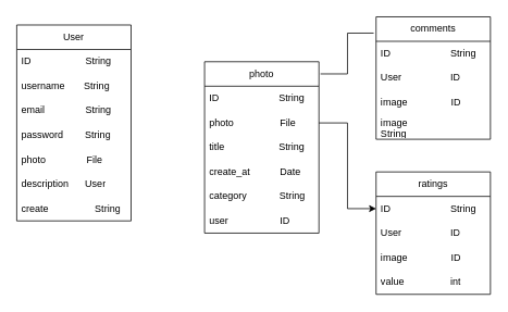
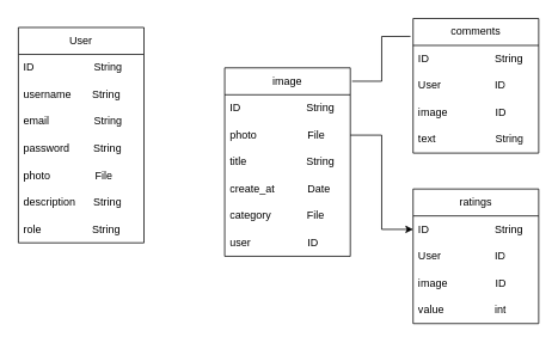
  <mxCell id="0" />
  <mxCell id="1" parent="0" />
  <mxCell id="2" value="User" style="swimlane;fontStyle=0;childLayout=stackLayout;horizontal=1;startSize=30;horizontalStack=0;resizeParent=1;resizeParentMax=0;resizeLast=0;collapsible=1;marginBottom=0;whiteSpace=wrap;html=1;" vertex="1" parent="1"><mxGeometry x="20" y="30" width="140" height="240" as="geometry" /></mxCell>
  <mxCell id="3" value="ID&amp;nbsp; &amp;nbsp; &amp;nbsp; &amp;nbsp; &amp;nbsp; &amp;nbsp; &amp;nbsp; &amp;nbsp; &amp;nbsp; &amp;nbsp; String&amp;nbsp;" style="text;strokeColor=none;fillColor=none;align=left;verticalAlign=middle;spacingLeft=4;spacingRight=4;overflow=hidden;points=[[0,0.5],[1,0.5]];portConstraint=eastwest;rotatable=0;whiteSpace=wrap;html=1;" vertex="1" parent="2"><mxGeometry y="30" width="140" height="30" as="geometry" /></mxCell>
  <mxCell id="4" value="username&amp;nbsp; &amp;nbsp; &amp;nbsp; &amp;nbsp;String" style="text;strokeColor=none;fillColor=none;align=left;verticalAlign=middle;spacingLeft=4;spacingRight=4;overflow=hidden;points=[[0,0.5],[1,0.5]];portConstraint=eastwest;rotatable=0;whiteSpace=wrap;html=1;" vertex="1" parent="2"><mxGeometry y="60" width="140" height="30" as="geometry" /></mxCell>
  <mxCell id="5" value="email&amp;nbsp; &amp;nbsp; &amp;nbsp; &amp;nbsp; &amp;nbsp; &amp;nbsp; &amp;nbsp; &amp;nbsp;String" style="text;strokeColor=none;fillColor=none;align=left;verticalAlign=middle;spacingLeft=4;spacingRight=4;overflow=hidden;points=[[0,0.5],[1,0.5]];portConstraint=eastwest;rotatable=0;whiteSpace=wrap;html=1;" vertex="1" parent="2"><mxGeometry y="90" width="140" height="30" as="geometry" /></mxCell>
  <mxCell id="6" value="password&amp;nbsp; &amp;nbsp; &amp;nbsp; &amp;nbsp; String" style="text;strokeColor=none;fillColor=none;align=left;verticalAlign=middle;spacingLeft=4;spacingRight=4;overflow=hidden;points=[[0,0.5],[1,0.5]];portConstraint=eastwest;rotatable=0;whiteSpace=wrap;html=1;" vertex="1" parent="2"><mxGeometry y="120" width="140" height="30" as="geometry" /></mxCell>
  <mxCell id="7" value="photo&amp;nbsp; &amp;nbsp; &amp;nbsp; &amp;nbsp; &amp;nbsp; &amp;nbsp; &amp;nbsp; &amp;nbsp;File" style="text;strokeColor=none;fillColor=none;align=left;verticalAlign=middle;spacingLeft=4;spacingRight=4;overflow=hidden;points=[[0,0.5],[1,0.5]];portConstraint=eastwest;rotatable=0;whiteSpace=wrap;html=1;" vertex="1" parent="2"><mxGeometry y="150" width="140" height="30" as="geometry" /></mxCell>
- <mxCell id="8" value="description&amp;nbsp; &amp;nbsp; &amp;nbsp; User" style="text;strokeColor=none;fillColor=none;align=left;verticalAlign=middle;spacingLeft=4;spacingRight=4;overflow=hidden;points=[[0,0.5],[1,0.5]];portConstraint=eastwest;rotatable=0;whiteSpace=wrap;html=1;" vertex="1" parent="2"><mxGeometry y="180" width="140" height="30" as="geometry" /></mxCell>
- <mxCell id="9" value="create&amp;nbsp; &amp;nbsp; &amp;nbsp; &amp;nbsp; &amp;nbsp; &amp;nbsp; &amp;nbsp; &amp;nbsp; &amp;nbsp;String" style="text;strokeColor=none;fillColor=none;align=left;verticalAlign=middle;spacingLeft=4;spacingRight=4;overflow=hidden;points=[[0,0.5],[1,0.5]];portConstraint=eastwest;rotatable=0;whiteSpace=wrap;html=1;" vertex="1" parent="2"><mxGeometry y="210" width="140" height="30" as="geometry" /></mxCell>
- <mxCell id="10" value="photo" style="swimlane;fontStyle=0;childLayout=stackLayout;horizontal=1;startSize=30;horizontalStack=0;resizeParent=1;resizeParentMax=0;resizeLast=0;collapsible=1;marginBottom=0;whiteSpace=wrap;html=1;" vertex="1" parent="1"><mxGeometry x="250" y="75" width="140" height="210" as="geometry" /></mxCell>
+ <mxCell id="8" value="description&amp;nbsp; &amp;nbsp; &amp;nbsp; String" style="text;strokeColor=none;fillColor=none;align=left;verticalAlign=middle;spacingLeft=4;spacingRight=4;overflow=hidden;points=[[0,0.5],[1,0.5]];portConstraint=eastwest;rotatable=0;whiteSpace=wrap;html=1;" vertex="1" parent="2"><mxGeometry y="180" width="140" height="30" as="geometry" /></mxCell>
+ <mxCell id="9" value="role&amp;nbsp; &amp;nbsp; &amp;nbsp; &amp;nbsp; &amp;nbsp; &amp;nbsp; &amp;nbsp; &amp;nbsp; &amp;nbsp;String" style="text;strokeColor=none;fillColor=none;align=left;verticalAlign=middle;spacingLeft=4;spacingRight=4;overflow=hidden;points=[[0,0.5],[1,0.5]];portConstraint=eastwest;rotatable=0;whiteSpace=wrap;html=1;" vertex="1" parent="2"><mxGeometry y="210" width="140" height="30" as="geometry" /></mxCell>
+ <mxCell id="10" value="image" style="swimlane;fontStyle=0;childLayout=stackLayout;horizontal=1;startSize=30;horizontalStack=0;resizeParent=1;resizeParentMax=0;resizeLast=0;collapsible=1;marginBottom=0;whiteSpace=wrap;html=1;" vertex="1" parent="1"><mxGeometry x="250" y="75" width="140" height="210" as="geometry" /></mxCell>
  <mxCell id="11" value="ID&amp;nbsp; &amp;nbsp; &amp;nbsp; &amp;nbsp; &amp;nbsp; &amp;nbsp; &amp;nbsp; &amp;nbsp; &amp;nbsp; &amp;nbsp; &amp;nbsp; String" style="text;strokeColor=none;fillColor=none;align=left;verticalAlign=middle;spacingLeft=4;spacingRight=4;overflow=hidden;points=[[0,0.5],[1,0.5]];portConstraint=eastwest;rotatable=0;whiteSpace=wrap;html=1;" vertex="1" parent="10"><mxGeometry y="30" width="140" height="30" as="geometry" /></mxCell>
  <mxCell id="12" value="photo&amp;nbsp; &amp;nbsp; &amp;nbsp; &amp;nbsp; &amp;nbsp; &amp;nbsp; &amp;nbsp; &amp;nbsp; &amp;nbsp;File" style="text;strokeColor=none;fillColor=none;align=left;verticalAlign=middle;spacingLeft=4;spacingRight=4;overflow=hidden;points=[[0,0.5],[1,0.5]];portConstraint=eastwest;rotatable=0;whiteSpace=wrap;html=1;" vertex="1" parent="10"><mxGeometry y="60" width="140" height="30" as="geometry" /></mxCell>
  <mxCell id="13" value="title&amp;nbsp; &amp;nbsp; &amp;nbsp; &amp;nbsp; &amp;nbsp; &amp;nbsp; &amp;nbsp; &amp;nbsp; &amp;nbsp; &amp;nbsp; String" style="text;strokeColor=none;fillColor=none;align=left;verticalAlign=middle;spacingLeft=4;spacingRight=4;overflow=hidden;points=[[0,0.5],[1,0.5]];portConstraint=eastwest;rotatable=0;whiteSpace=wrap;html=1;" vertex="1" parent="10"><mxGeometry y="90" width="140" height="30" as="geometry" /></mxCell>
  <mxCell id="14" value="create_at&amp;nbsp; &amp;nbsp; &amp;nbsp; &amp;nbsp; &amp;nbsp; &amp;nbsp;Date" style="text;strokeColor=none;fillColor=none;align=left;verticalAlign=middle;spacingLeft=4;spacingRight=4;overflow=hidden;points=[[0,0.5],[1,0.5]];portConstraint=eastwest;rotatable=0;whiteSpace=wrap;html=1;" vertex="1" parent="10"><mxGeometry y="120" width="140" height="30" as="geometry" /></mxCell>
- <mxCell id="15" value="category&amp;nbsp; &amp;nbsp; &amp;nbsp; &amp;nbsp; &amp;nbsp; &amp;nbsp; String" style="text;strokeColor=none;fillColor=none;align=left;verticalAlign=middle;spacingLeft=4;spacingRight=4;overflow=hidden;points=[[0,0.5],[1,0.5]];portConstraint=eastwest;rotatable=0;whiteSpace=wrap;html=1;" vertex="1" parent="10"><mxGeometry y="150" width="140" height="30" as="geometry" /></mxCell>
+ <mxCell id="15" value="category&amp;nbsp; &amp;nbsp; &amp;nbsp; &amp;nbsp; &amp;nbsp; &amp;nbsp; File" style="text;strokeColor=none;fillColor=none;align=left;verticalAlign=middle;spacingLeft=4;spacingRight=4;overflow=hidden;points=[[0,0.5],[1,0.5]];portConstraint=eastwest;rotatable=0;whiteSpace=wrap;html=1;" vertex="1" parent="10"><mxGeometry y="150" width="140" height="30" as="geometry" /></mxCell>
  <mxCell id="16" value="user&amp;nbsp; &amp;nbsp; &amp;nbsp; &amp;nbsp; &amp;nbsp; &amp;nbsp; &amp;nbsp; &amp;nbsp; &amp;nbsp; &amp;nbsp;ID" style="text;strokeColor=none;fillColor=none;align=left;verticalAlign=middle;spacingLeft=4;spacingRight=4;overflow=hidden;points=[[0,0.5],[1,0.5]];portConstraint=eastwest;rotatable=0;whiteSpace=wrap;html=1;" vertex="1" parent="10"><mxGeometry y="180" width="140" height="30" as="geometry" /></mxCell>
  <mxCell id="17" value="comments" style="swimlane;fontStyle=0;childLayout=stackLayout;horizontal=1;startSize=30;horizontalStack=0;resizeParent=1;resizeParentMax=0;resizeLast=0;collapsible=1;marginBottom=0;whiteSpace=wrap;html=1;" vertex="1" parent="1"><mxGeometry x="460" y="20" width="140" height="150" as="geometry" /></mxCell>
  <mxCell id="18" value="ID&amp;nbsp; &amp;nbsp; &amp;nbsp; &amp;nbsp; &amp;nbsp; &amp;nbsp; &amp;nbsp; &amp;nbsp; &amp;nbsp; &amp;nbsp; &amp;nbsp; String" style="text;strokeColor=none;fillColor=none;align=left;verticalAlign=middle;spacingLeft=4;spacingRight=4;overflow=hidden;points=[[0,0.5],[1,0.5]];portConstraint=eastwest;rotatable=0;whiteSpace=wrap;html=1;" vertex="1" parent="17"><mxGeometry y="30" width="140" height="30" as="geometry" /></mxCell>
  <mxCell id="19" value="User&amp;nbsp; &amp;nbsp; &amp;nbsp; &amp;nbsp; &amp;nbsp; &amp;nbsp; &amp;nbsp; &amp;nbsp; &amp;nbsp; ID" style="text;strokeColor=none;fillColor=none;align=left;verticalAlign=middle;spacingLeft=4;spacingRight=4;overflow=hidden;points=[[0,0.5],[1,0.5]];portConstraint=eastwest;rotatable=0;whiteSpace=wrap;html=1;" vertex="1" parent="17"><mxGeometry y="60" width="140" height="30" as="geometry" /></mxCell>
  <mxCell id="20" value="image&amp;nbsp; &amp;nbsp; &amp;nbsp; &amp;nbsp; &amp;nbsp; &amp;nbsp; &amp;nbsp; &amp;nbsp; ID" style="text;strokeColor=none;fillColor=none;align=left;verticalAlign=middle;spacingLeft=4;spacingRight=4;overflow=hidden;points=[[0,0.5],[1,0.5]];portConstraint=eastwest;rotatable=0;whiteSpace=wrap;html=1;" vertex="1" parent="17"><mxGeometry y="90" width="140" height="30" as="geometry" /></mxCell>
- <mxCell id="21" value="image&amp;nbsp; &amp;nbsp; &amp;nbsp; &amp;nbsp; &amp;nbsp; &amp;nbsp; &amp;nbsp; &amp;nbsp; &amp;nbsp; &amp;nbsp; String" style="text;strokeColor=none;fillColor=none;align=left;verticalAlign=middle;spacingLeft=4;spacingRight=4;overflow=hidden;points=[[0,0.5],[1,0.5]];portConstraint=eastwest;rotatable=0;whiteSpace=wrap;html=1;" vertex="1" parent="17"><mxGeometry y="120" width="140" height="30" as="geometry" /></mxCell>
+ <mxCell id="21" value="text&amp;nbsp; &amp;nbsp; &amp;nbsp; &amp;nbsp; &amp;nbsp; &amp;nbsp; &amp;nbsp; &amp;nbsp; &amp;nbsp; &amp;nbsp; String" style="text;strokeColor=none;fillColor=none;align=left;verticalAlign=middle;spacingLeft=4;spacingRight=4;overflow=hidden;points=[[0,0.5],[1,0.5]];portConstraint=eastwest;rotatable=0;whiteSpace=wrap;html=1;" vertex="1" parent="17"><mxGeometry y="120" width="140" height="30" as="geometry" /></mxCell>
  <mxCell id="22" style="edgeStyle=orthogonalEdgeStyle;rounded=0;orthogonalLoop=1;jettySize=auto;html=1;exitX=1.014;exitY=0.071;exitDx=0;exitDy=0;entryX=-0.021;entryY=0.133;entryDx=0;entryDy=0;entryPerimeter=0;exitPerimeter=0;endArrow=none;" edge="1" parent="1" source="10" target="17"><mxGeometry relative="1" as="geometry" /></mxCell>
  <mxCell id="23" value="ratings" style="swimlane;fontStyle=0;childLayout=stackLayout;horizontal=1;startSize=30;horizontalStack=0;resizeParent=1;resizeParentMax=0;resizeLast=0;collapsible=1;marginBottom=0;whiteSpace=wrap;html=1;" vertex="1" parent="1"><mxGeometry x="460" y="210" width="140" height="150" as="geometry" /></mxCell>
  <mxCell id="24" value="ID&amp;nbsp; &amp;nbsp; &amp;nbsp; &amp;nbsp; &amp;nbsp; &amp;nbsp; &amp;nbsp; &amp;nbsp; &amp;nbsp; &amp;nbsp; &amp;nbsp; String" style="text;strokeColor=none;fillColor=none;align=left;verticalAlign=middle;spacingLeft=4;spacingRight=4;overflow=hidden;points=[[0,0.5],[1,0.5]];portConstraint=eastwest;rotatable=0;whiteSpace=wrap;html=1;" vertex="1" parent="23"><mxGeometry y="30" width="140" height="30" as="geometry" /></mxCell>
  <mxCell id="25" value="User&amp;nbsp; &amp;nbsp; &amp;nbsp; &amp;nbsp; &amp;nbsp; &amp;nbsp; &amp;nbsp; &amp;nbsp; &amp;nbsp; ID" style="text;strokeColor=none;fillColor=none;align=left;verticalAlign=middle;spacingLeft=4;spacingRight=4;overflow=hidden;points=[[0,0.5],[1,0.5]];portConstraint=eastwest;rotatable=0;whiteSpace=wrap;html=1;" vertex="1" parent="23"><mxGeometry y="60" width="140" height="30" as="geometry" /></mxCell>
  <mxCell id="26" value="image&amp;nbsp; &amp;nbsp; &amp;nbsp; &amp;nbsp; &amp;nbsp; &amp;nbsp; &amp;nbsp; &amp;nbsp; ID" style="text;strokeColor=none;fillColor=none;align=left;verticalAlign=middle;spacingLeft=4;spacingRight=4;overflow=hidden;points=[[0,0.5],[1,0.5]];portConstraint=eastwest;rotatable=0;whiteSpace=wrap;html=1;" vertex="1" parent="23"><mxGeometry y="90" width="140" height="30" as="geometry" /></mxCell>
  <mxCell id="27" value="value&amp;nbsp; &amp;nbsp; &amp;nbsp; &amp;nbsp; &amp;nbsp; &amp;nbsp; &amp;nbsp; &amp;nbsp; &amp;nbsp;int" style="text;strokeColor=none;fillColor=none;align=left;verticalAlign=middle;spacingLeft=4;spacingRight=4;overflow=hidden;points=[[0,0.5],[1,0.5]];portConstraint=eastwest;rotatable=0;whiteSpace=wrap;html=1;" vertex="1" parent="23"><mxGeometry y="120" width="140" height="30" as="geometry" /></mxCell>
  <mxCell id="28" style="edgeStyle=orthogonalEdgeStyle;rounded=0;orthogonalLoop=1;jettySize=auto;html=1;exitX=1;exitY=0.5;exitDx=0;exitDy=0;entryX=0;entryY=0.5;entryDx=0;entryDy=0;" edge="1" parent="1" source="12" target="24"><mxGeometry relative="1" as="geometry" /></mxCell>
